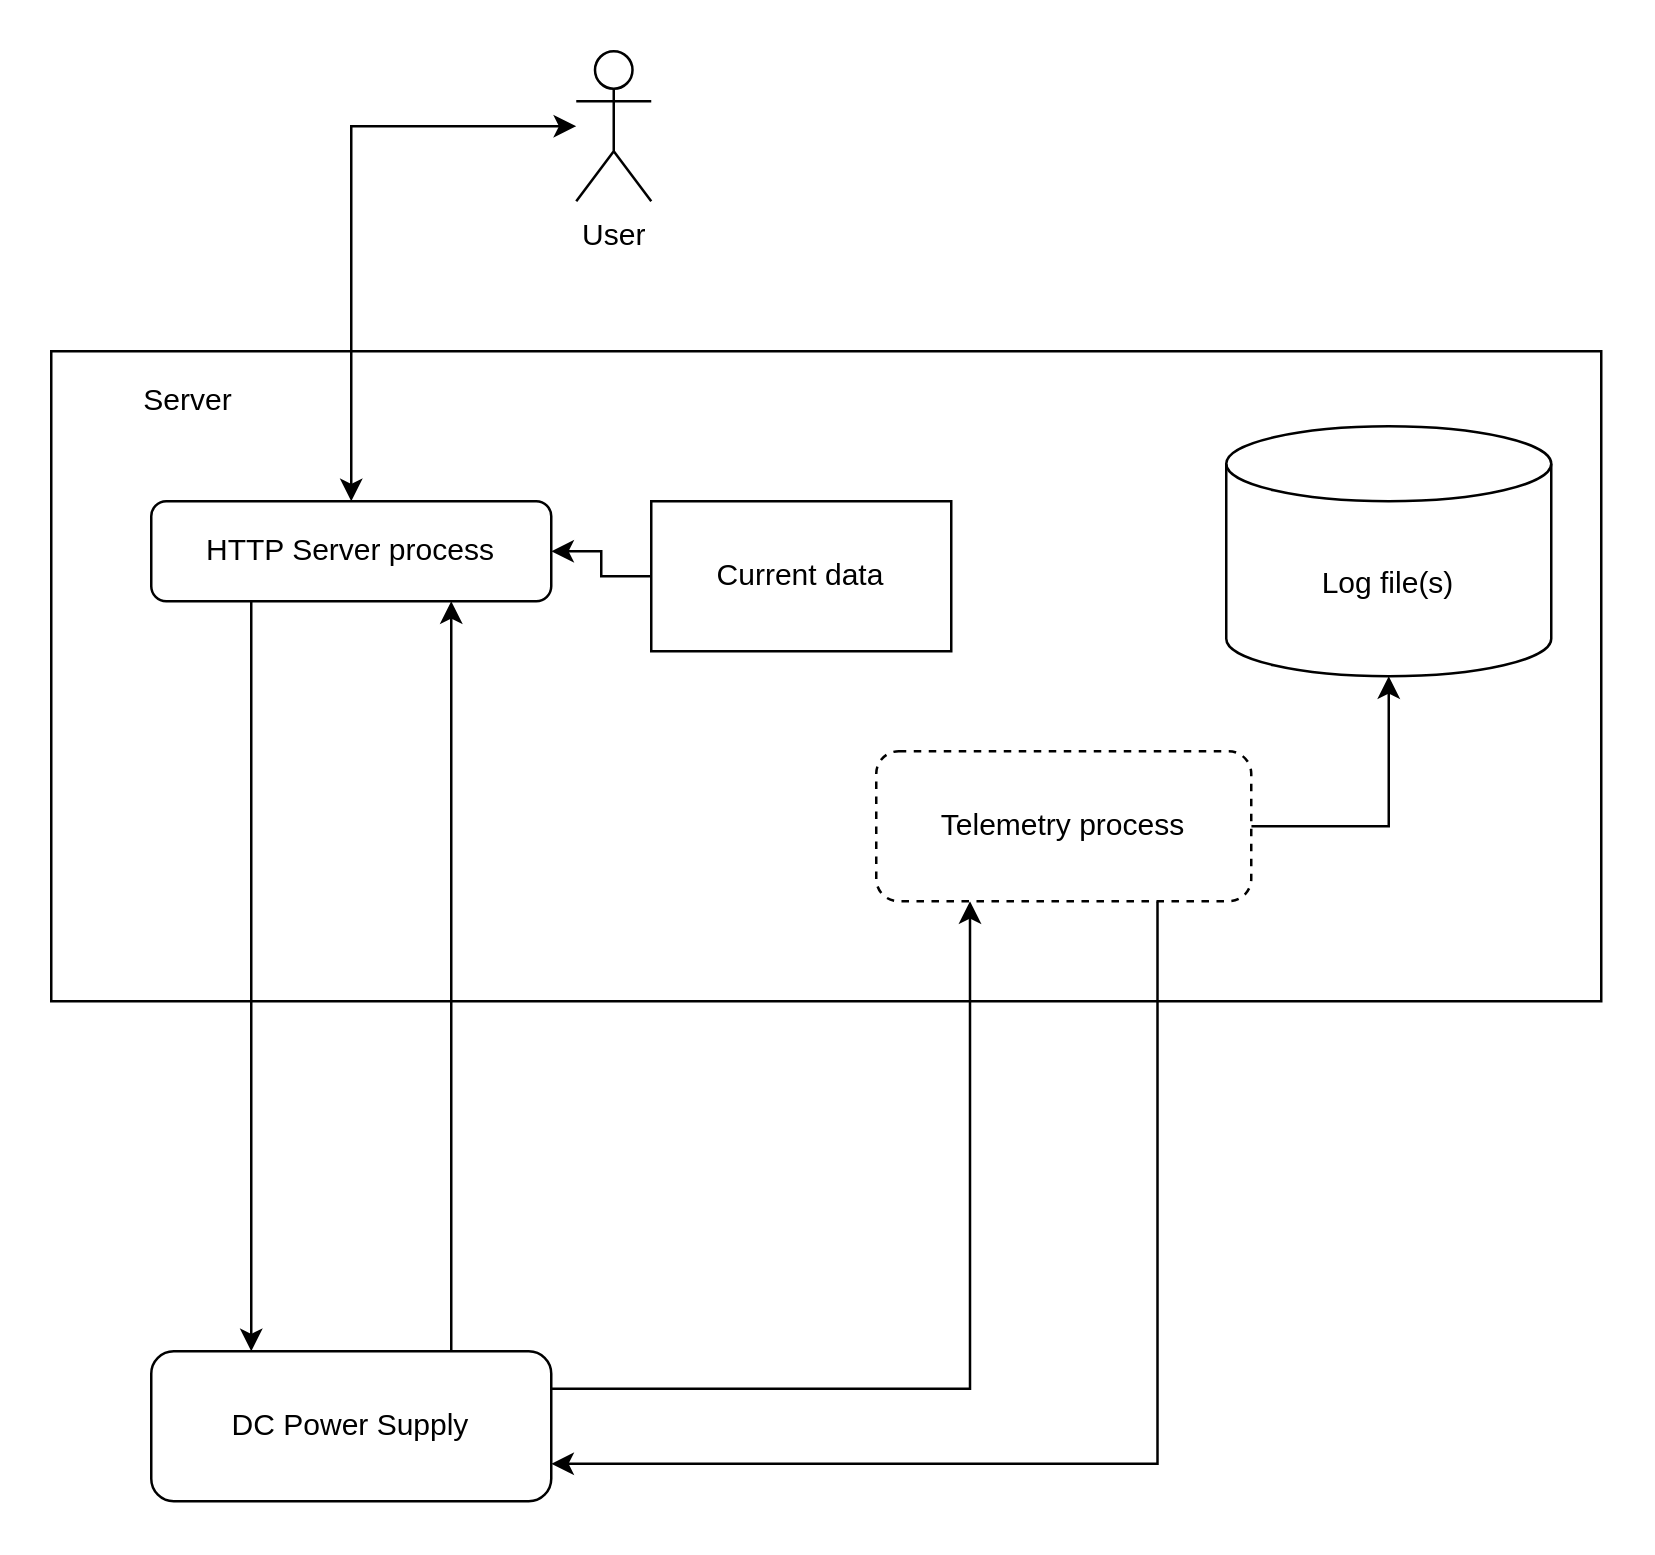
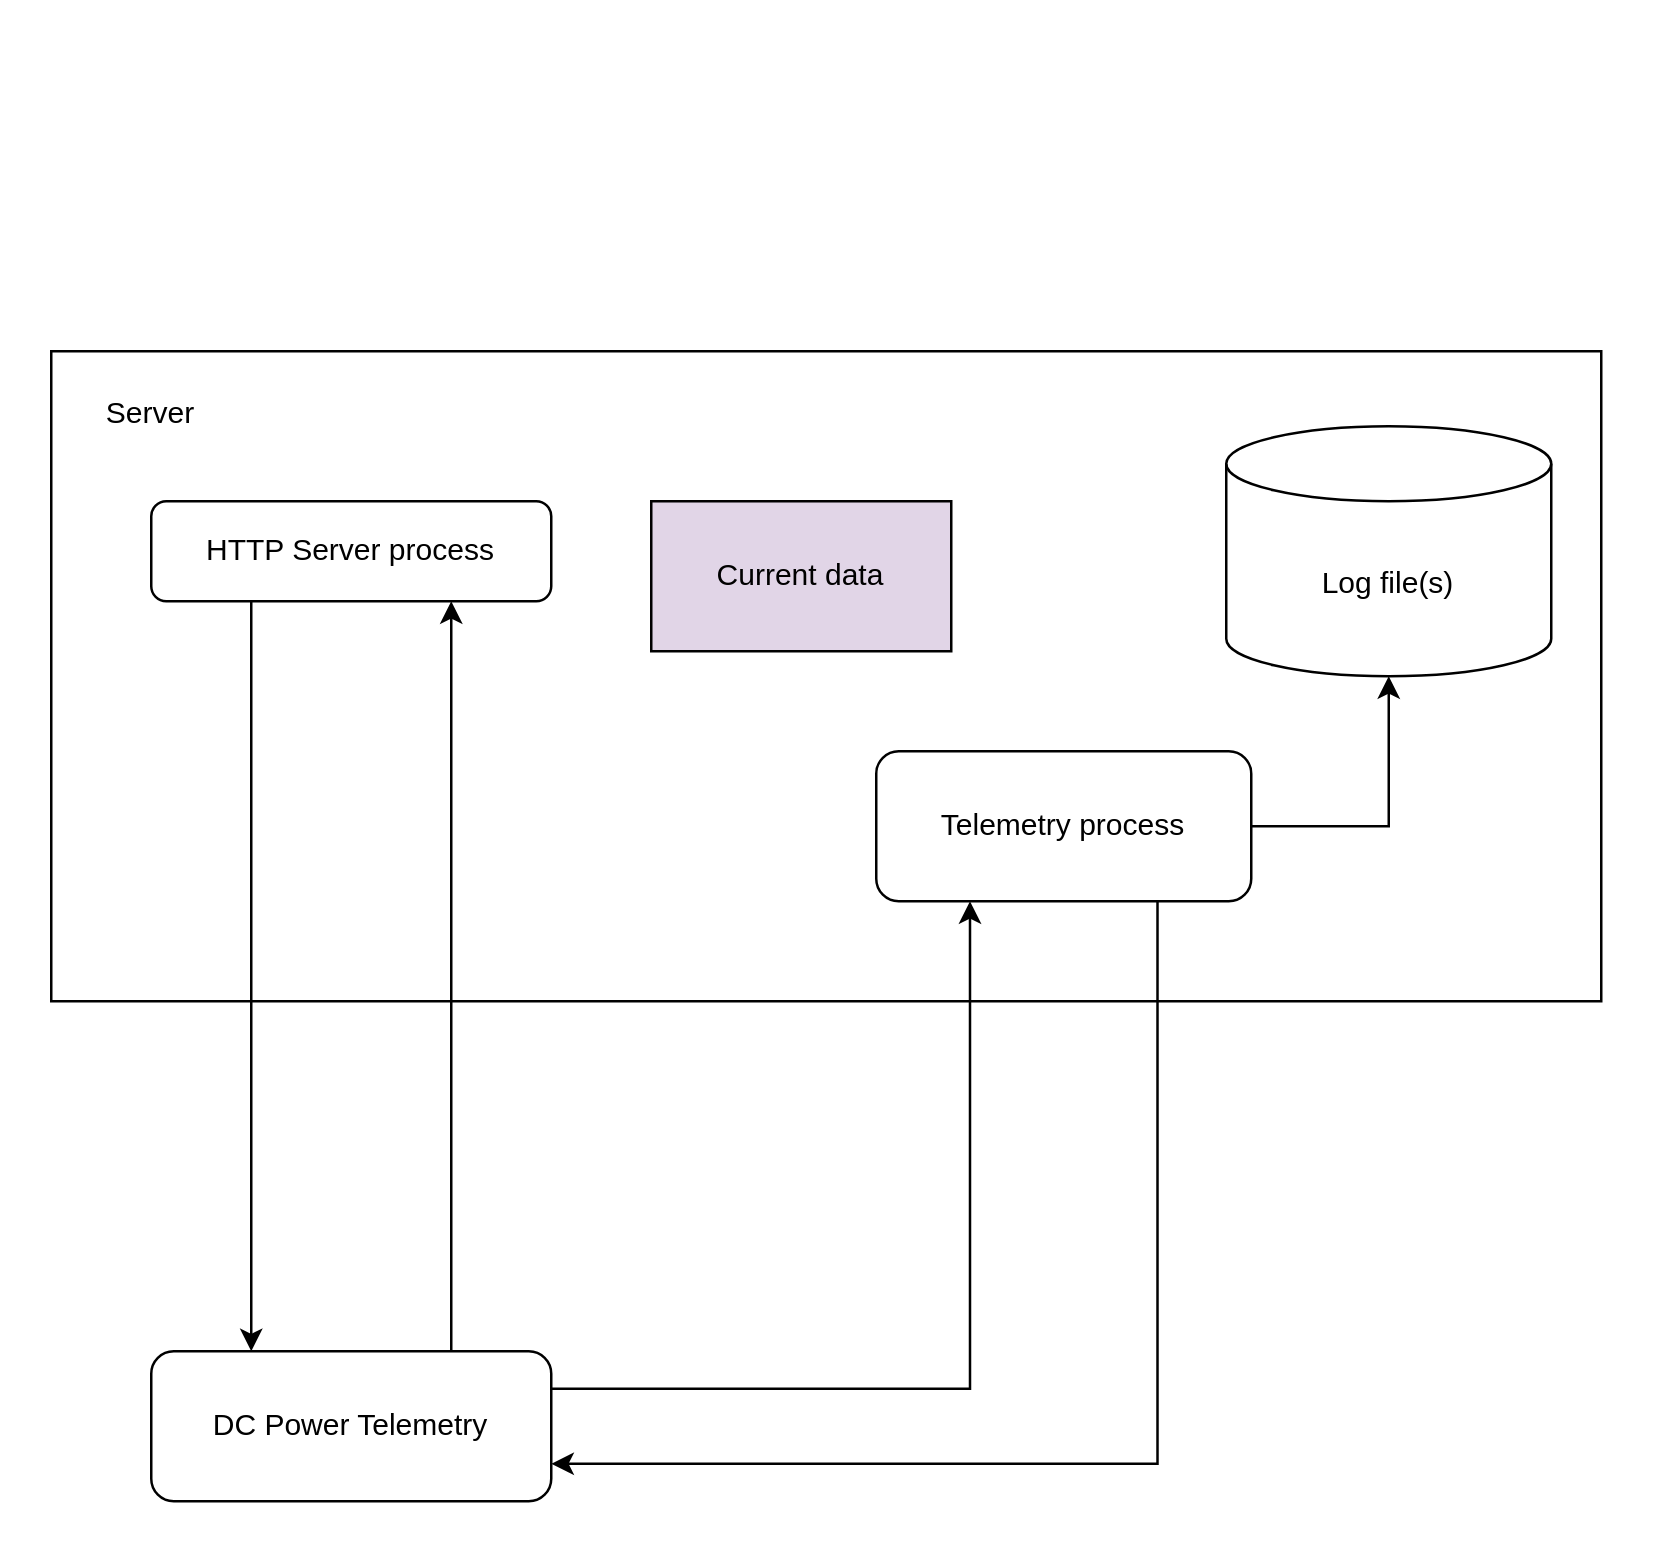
  <mxCell id="0" />
  <mxCell id="1" parent="0" />
  <mxCell id="2" value="" style="rounded=0;whiteSpace=wrap;html=1;" vertex="1" parent="1"><mxGeometry x="20" y="140" width="620" height="260" as="geometry" /></mxCell>
- <mxCell id="3" style="edgeStyle=orthogonalEdgeStyle;rounded=0;orthogonalLoop=1;jettySize=auto;html=1;entryX=0.5;entryY=0;entryDx=0;entryDy=0;startArrow=classic;startFill=1;" edge="1" parent="1" source="4" target="6"><mxGeometry relative="1" as="geometry" /></mxCell>
- <mxCell id="4" value="User" style="shape=umlActor;verticalLabelPosition=bottom;verticalAlign=top;html=1;outlineConnect=0;" vertex="1" parent="1"><mxGeometry x="230" y="20" width="30" height="60" as="geometry" /></mxCell>
  <mxCell id="5" style="edgeStyle=orthogonalEdgeStyle;rounded=0;orthogonalLoop=1;jettySize=auto;html=1;exitX=0.25;exitY=1;exitDx=0;exitDy=0;entryX=0.25;entryY=0;entryDx=0;entryDy=0;" edge="1" parent="1" source="6" target="9"><mxGeometry relative="1" as="geometry" /></mxCell>
  <mxCell id="6" value="HTTP Server process" style="rounded=1;whiteSpace=wrap;html=1;" vertex="1" parent="1"><mxGeometry x="60" y="200" width="160" height="40" as="geometry" /></mxCell>
  <mxCell id="7" style="edgeStyle=orthogonalEdgeStyle;rounded=0;orthogonalLoop=1;jettySize=auto;html=1;exitX=0.75;exitY=0;exitDx=0;exitDy=0;entryX=0.75;entryY=1;entryDx=0;entryDy=0;" edge="1" parent="1" source="9" target="6"><mxGeometry relative="1" as="geometry" /></mxCell>
  <mxCell id="8" style="edgeStyle=orthogonalEdgeStyle;rounded=0;orthogonalLoop=1;jettySize=auto;html=1;exitX=1;exitY=0.25;exitDx=0;exitDy=0;entryX=0.25;entryY=1;entryDx=0;entryDy=0;" edge="1" parent="1" source="9" target="12"><mxGeometry relative="1" as="geometry" /></mxCell>
- <mxCell id="9" value="DC Power Supply" style="rounded=1;whiteSpace=wrap;html=1;" vertex="1" parent="1"><mxGeometry x="60" y="540" width="160" height="60" as="geometry" /></mxCell>
+ <mxCell id="9" value="DC Power Telemetry" style="rounded=1;whiteSpace=wrap;html=1;" vertex="1" parent="1"><mxGeometry x="60" y="540" width="160" height="60" as="geometry" /></mxCell>
  <mxCell id="10" style="edgeStyle=orthogonalEdgeStyle;rounded=0;orthogonalLoop=1;jettySize=auto;html=1;entryX=0.5;entryY=1;entryDx=0;entryDy=0;entryPerimeter=0;exitX=1;exitY=0.5;exitDx=0;exitDy=0;" edge="1" parent="1" source="12" target="15"><mxGeometry relative="1" as="geometry" /></mxCell>
  <mxCell id="11" style="edgeStyle=orthogonalEdgeStyle;rounded=0;orthogonalLoop=1;jettySize=auto;html=1;exitX=0.75;exitY=1;exitDx=0;exitDy=0;entryX=1;entryY=0.75;entryDx=0;entryDy=0;" edge="1" parent="1" source="12" target="9"><mxGeometry relative="1" as="geometry" /></mxCell>
- <mxCell id="12" value="Telemetry process" style="rounded=1;whiteSpace=wrap;html=1;dashed=1;" vertex="1" parent="1"><mxGeometry x="350" y="300" width="150" height="60" as="geometry" /></mxCell>
- <mxCell id="13" style="edgeStyle=orthogonalEdgeStyle;rounded=0;orthogonalLoop=1;jettySize=auto;html=1;entryX=1;entryY=0.5;entryDx=0;entryDy=0;exitX=0;exitY=0.5;exitDx=0;exitDy=0;" edge="1" parent="1" source="14" target="6"><mxGeometry relative="1" as="geometry"><mxPoint x="260" y="360" as="sourcePoint" /></mxGeometry></mxCell>
- <mxCell id="14" value="Current data" style="rounded=0;whiteSpace=wrap;html=1;" vertex="1" parent="1"><mxGeometry x="260" y="200" width="120" height="60" as="geometry" /></mxCell>
+ <mxCell id="12" value="Telemetry process" style="rounded=1;whiteSpace=wrap;html=1;" vertex="1" parent="1"><mxGeometry x="350" y="300" width="150" height="60" as="geometry" /></mxCell>
+ <mxCell id="14" value="Current data" style="rounded=0;whiteSpace=wrap;html=1;fillColor=#e1d5e7;" vertex="1" parent="1"><mxGeometry x="260" y="200" width="120" height="60" as="geometry" /></mxCell>
  <mxCell id="15" value="Log file(s)" style="shape=cylinder3;whiteSpace=wrap;html=1;boundedLbl=1;backgroundOutline=1;size=15;" vertex="1" parent="1"><mxGeometry x="490" y="170" width="130" height="100" as="geometry" /></mxCell>
- <mxCell id="16" value="Server" style="text;html=1;strokeColor=none;fillColor=none;align=center;verticalAlign=middle;whiteSpace=wrap;rounded=0;" vertex="1" parent="1"><mxGeometry x="45" y="145" width="60" height="30" as="geometry" /></mxCell>
+ <mxCell id="16" value="Server" style="text;html=1;strokeColor=none;fillColor=none;align=center;verticalAlign=middle;whiteSpace=wrap;rounded=0;" vertex="1" parent="1"><mxGeometry x="30" y="150" width="60" height="30" as="geometry" /></mxCell>
